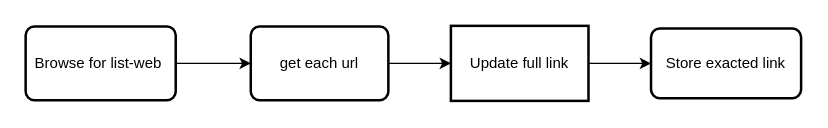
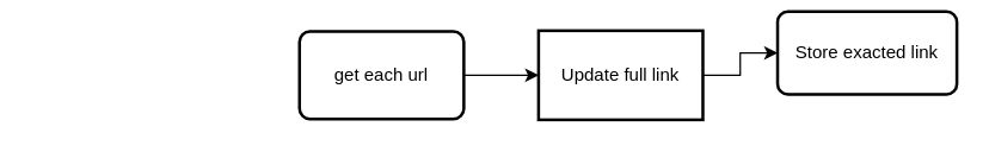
  <mxCell id="0" />
  <mxCell id="1" parent="0" />
- <mxCell id="2" style="edgeStyle=orthogonalEdgeStyle;rounded=0;orthogonalLoop=1;jettySize=auto;html=1;entryX=0;entryY=0.5;entryDx=0;entryDy=0;" edge="1" parent="1" source="3" target="5"><mxGeometry relative="1" as="geometry" /></mxCell>
- <mxCell id="3" value="Browse for list-web&amp;nbsp;" style="rounded=1;whiteSpace=wrap;html=1;absoluteArcSize=1;arcSize=14;strokeWidth=2;" vertex="1" parent="1"><mxGeometry x="20" y="20.5" width="120" height="59" as="geometry" /></mxCell>
  <mxCell id="4" style="edgeStyle=orthogonalEdgeStyle;rounded=0;orthogonalLoop=1;jettySize=auto;html=1;entryX=0;entryY=0.5;entryDx=0;entryDy=0;" edge="1" parent="1" source="5" target="7"><mxGeometry relative="1" as="geometry" /></mxCell>
  <mxCell id="5" value="get each url" style="rounded=1;whiteSpace=wrap;html=1;absoluteArcSize=1;arcSize=14;strokeWidth=2;" vertex="1" parent="1"><mxGeometry x="200" y="20.5" width="110" height="59" as="geometry" /></mxCell>
  <mxCell id="6" style="edgeStyle=orthogonalEdgeStyle;rounded=0;orthogonalLoop=1;jettySize=auto;html=1;entryX=0;entryY=0.5;entryDx=0;entryDy=0;" edge="1" parent="1" source="7" target="8"><mxGeometry relative="1" as="geometry" /></mxCell>
  <mxCell id="7" value="Update full link" style="whiteSpace=wrap;html=1;absoluteArcSize=1;arcSize=14;strokeWidth=2;rounded=0;" vertex="1" parent="1"><mxGeometry x="360" y="20" width="110" height="60" as="geometry" /></mxCell>
- <mxCell id="8" value="Store exacted link" style="rounded=1;whiteSpace=wrap;html=1;absoluteArcSize=1;arcSize=14;strokeWidth=2;" vertex="1" parent="1"><mxGeometry x="520" y="22.13" width="120" height="55.75" as="geometry" /></mxCell>
+ <mxCell id="8" value="Store exacted link" style="rounded=1;whiteSpace=wrap;html=1;absoluteArcSize=1;arcSize=14;strokeWidth=2;" vertex="1" parent="1"><mxGeometry x="520" y="7.13" width="120" height="55.75" as="geometry" /></mxCell>
